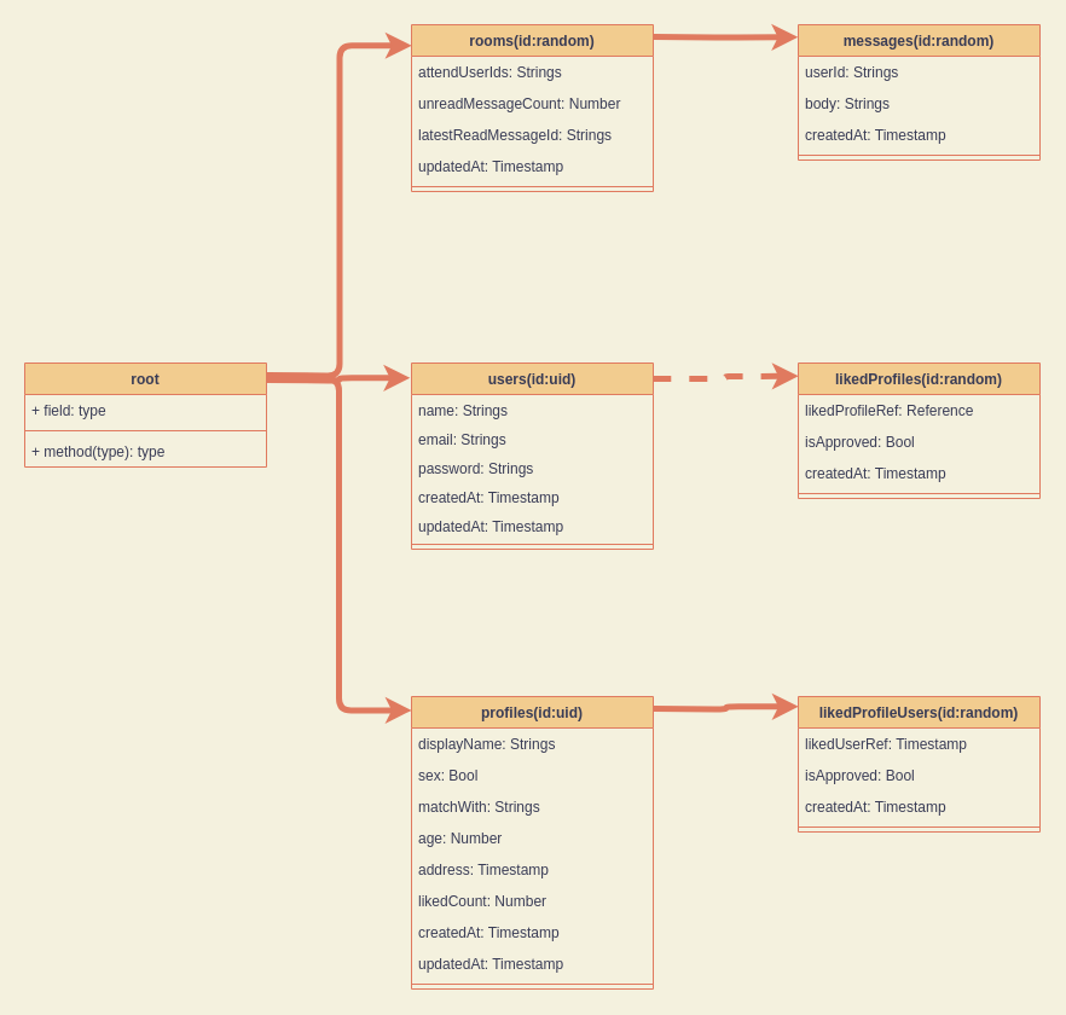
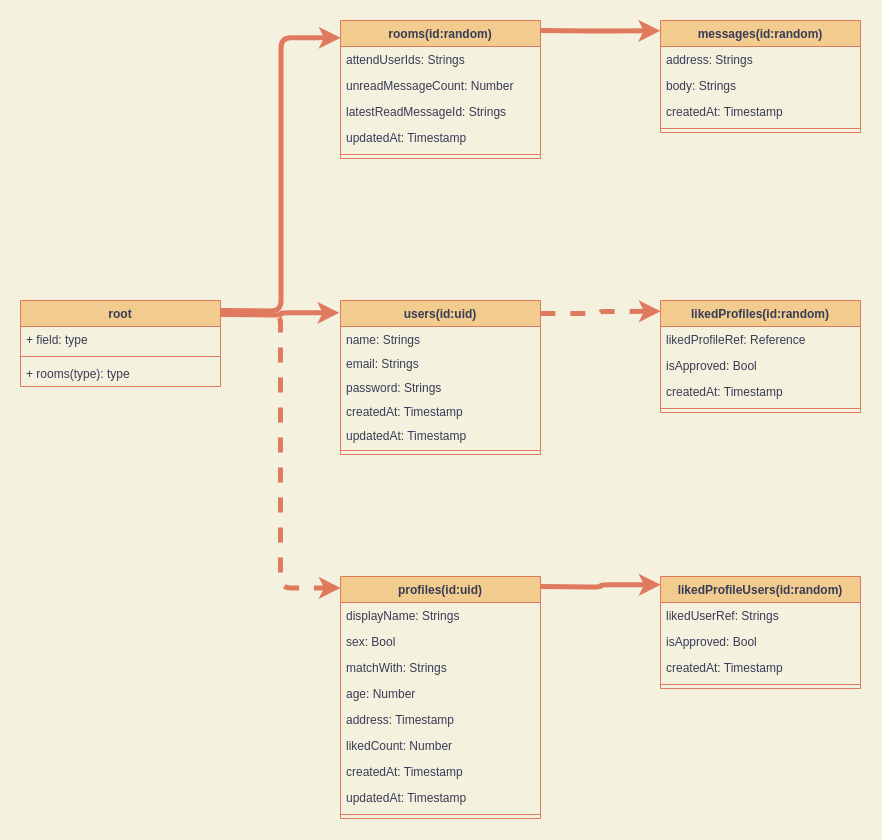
  <mxCell id="0" />
  <mxCell id="1" parent="0" />
  <mxCell id="2" style="edgeStyle=orthogonalEdgeStyle;rounded=1;orthogonalLoop=1;jettySize=auto;html=1;entryX=0.001;entryY=0.097;entryDx=0;entryDy=0;strokeColor=#E07A5F;fontColor=#393C56;labelBackgroundColor=#F4F1DE;strokeWidth=5;entryPerimeter=0;exitX=0.999;exitY=0.084;exitDx=0;exitDy=0;exitPerimeter=0;dashed=1;" parent="1" source="22" target="35" edge="1"><mxGeometry relative="1" as="geometry"><mxPoint x="540" y="316" as="sourcePoint" /></mxGeometry></mxCell>
  <mxCell id="3" style="edgeStyle=orthogonalEdgeStyle;rounded=1;orthogonalLoop=1;jettySize=auto;html=1;entryX=0.001;entryY=0.074;entryDx=0;entryDy=0;strokeColor=#E07A5F;fontColor=#393C56;labelBackgroundColor=#F4F1DE;strokeWidth=5;entryPerimeter=0;" parent="1" target="45" edge="1"><mxGeometry relative="1" as="geometry"><mxPoint x="540" y="586" as="sourcePoint" /></mxGeometry></mxCell>
  <mxCell id="4" style="edgeStyle=orthogonalEdgeStyle;orthogonalLoop=1;jettySize=auto;html=1;strokeColor=#E07A5F;fontColor=#393C56;labelBackgroundColor=#F4F1DE;strokeWidth=5;rounded=1;entryX=-0.001;entryY=0.092;entryDx=0;entryDy=0;entryPerimeter=0;" parent="1" target="40" edge="1"><mxGeometry relative="1" as="geometry"><mxPoint x="620" y="59" as="targetPoint" /><mxPoint x="540" y="30" as="sourcePoint" /></mxGeometry></mxCell>
  <mxCell id="5" style="edgeStyle=orthogonalEdgeStyle;rounded=1;sketch=0;orthogonalLoop=1;jettySize=auto;html=1;entryX=-0.006;entryY=0.08;entryDx=0;entryDy=0;entryPerimeter=0;strokeColor=#E07A5F;strokeWidth=5;fillColor=#F2CC8F;fontColor=#393C56;" parent="1" target="22" edge="1"><mxGeometry relative="1" as="geometry"><mxPoint x="220" y="314" as="sourcePoint" /></mxGeometry></mxCell>
  <mxCell id="6" style="edgeStyle=orthogonalEdgeStyle;rounded=1;sketch=0;orthogonalLoop=1;jettySize=auto;html=1;entryX=0.001;entryY=0.125;entryDx=0;entryDy=0;entryPerimeter=0;strokeColor=#E07A5F;strokeWidth=5;fillColor=#F2CC8F;fontColor=#393C56;" parent="1" target="29" edge="1"><mxGeometry relative="1" as="geometry"><mxPoint x="220" y="310" as="sourcePoint" /></mxGeometry></mxCell>
- <mxCell id="7" style="edgeStyle=orthogonalEdgeStyle;rounded=1;sketch=0;orthogonalLoop=1;jettySize=auto;html=1;entryX=0.001;entryY=0.047;entryDx=0;entryDy=0;entryPerimeter=0;strokeColor=#E07A5F;strokeWidth=5;fillColor=#F2CC8F;fontColor=#393C56;exitX=1.001;exitY=0.151;exitDx=0;exitDy=0;exitPerimeter=0;" parent="1" source="8" target="12" edge="1"><mxGeometry relative="1" as="geometry" /></mxCell>
+ <mxCell id="7" style="edgeStyle=orthogonalEdgeStyle;rounded=1;sketch=0;orthogonalLoop=1;jettySize=auto;html=1;entryX=0.001;entryY=0.047;entryDx=0;entryDy=0;entryPerimeter=0;strokeColor=#E07A5F;strokeWidth=5;fillColor=#F2CC8F;fontColor=#393C56;exitX=1.001;exitY=0.151;exitDx=0;exitDy=0;exitPerimeter=0;dashed=1;" parent="1" source="8" target="12" edge="1"><mxGeometry relative="1" as="geometry" /></mxCell>
  <mxCell id="8" value="root" style="swimlane;fontStyle=1;align=center;verticalAlign=top;childLayout=stackLayout;horizontal=1;startSize=26;horizontalStack=0;resizeParent=1;resizeParentMax=0;resizeLast=0;collapsible=1;marginBottom=0;fillColor=#F2CC8F;strokeColor=#E07A5F;fontColor=#393C56;" parent="1" vertex="1"><mxGeometry x="20" y="300" width="200" height="86" as="geometry" /></mxCell>
  <mxCell id="9" value="+ field: type" style="text;strokeColor=none;fillColor=none;align=left;verticalAlign=top;spacingLeft=4;spacingRight=4;overflow=hidden;rotatable=0;points=[[0,0.5],[1,0.5]];portConstraint=eastwest;fontColor=#393C56;" parent="8" vertex="1"><mxGeometry y="26" width="200" height="26" as="geometry" /></mxCell>
  <mxCell id="10" value="" style="line;strokeWidth=1;fillColor=none;align=left;verticalAlign=middle;spacingTop=-1;spacingLeft=3;spacingRight=3;rotatable=0;labelPosition=right;points=[];portConstraint=eastwest;strokeColor=#E07A5F;fontColor=#393C56;labelBackgroundColor=#F4F1DE;" parent="8" vertex="1"><mxGeometry y="52" width="200" height="8" as="geometry" /></mxCell>
- <mxCell id="11" value="+ method(type): type" style="text;strokeColor=none;fillColor=none;align=left;verticalAlign=top;spacingLeft=4;spacingRight=4;overflow=hidden;rotatable=0;points=[[0,0.5],[1,0.5]];portConstraint=eastwest;fontColor=#393C56;" parent="8" vertex="1"><mxGeometry y="60" width="200" height="26" as="geometry" /></mxCell>
+ <mxCell id="11" value="+ rooms(type): type" style="text;strokeColor=none;fillColor=none;align=left;verticalAlign=top;spacingLeft=4;spacingRight=4;overflow=hidden;rotatable=0;points=[[0,0.5],[1,0.5]];portConstraint=eastwest;fontColor=#393C56;" parent="8" vertex="1"><mxGeometry y="60" width="200" height="26" as="geometry" /></mxCell>
  <mxCell id="12" value="profiles(id:uid)" style="swimlane;fontStyle=1;align=center;verticalAlign=top;childLayout=stackLayout;horizontal=1;startSize=26;horizontalStack=0;resizeParent=1;resizeParentMax=0;resizeLast=0;collapsible=1;marginBottom=0;fillColor=#F2CC8F;strokeColor=#E07A5F;fontColor=#393C56;" parent="1" vertex="1"><mxGeometry x="340" y="576" width="200" height="242" as="geometry" /></mxCell>
  <mxCell id="13" value="displayName: Strings" style="text;strokeColor=none;fillColor=none;align=left;verticalAlign=top;spacingLeft=4;spacingRight=4;overflow=hidden;rotatable=0;points=[[0,0.5],[1,0.5]];portConstraint=eastwest;fontColor=#393C56;" parent="12" vertex="1"><mxGeometry y="26" width="200" height="26" as="geometry" /></mxCell>
  <mxCell id="14" value="sex: Bool" style="text;strokeColor=none;fillColor=none;align=left;verticalAlign=top;spacingLeft=4;spacingRight=4;overflow=hidden;rotatable=0;points=[[0,0.5],[1,0.5]];portConstraint=eastwest;fontColor=#393C56;" parent="12" vertex="1"><mxGeometry y="52" width="200" height="26" as="geometry" /></mxCell>
  <mxCell id="15" value="matchWith: Strings" style="text;strokeColor=none;fillColor=none;align=left;verticalAlign=top;spacingLeft=4;spacingRight=4;overflow=hidden;rotatable=0;points=[[0,0.5],[1,0.5]];portConstraint=eastwest;fontColor=#393C56;" parent="12" vertex="1"><mxGeometry y="78" width="200" height="26" as="geometry" /></mxCell>
  <mxCell id="16" value="age: Number" style="text;strokeColor=none;fillColor=none;align=left;verticalAlign=top;spacingLeft=4;spacingRight=4;overflow=hidden;rotatable=0;points=[[0,0.5],[1,0.5]];portConstraint=eastwest;fontColor=#393C56;" parent="12" vertex="1"><mxGeometry y="104" width="200" height="26" as="geometry" /></mxCell>
  <mxCell id="17" value="address: Timestamp" style="text;strokeColor=none;fillColor=none;align=left;verticalAlign=top;spacingLeft=4;spacingRight=4;overflow=hidden;rotatable=0;points=[[0,0.5],[1,0.5]];portConstraint=eastwest;fontColor=#393C56;" parent="12" vertex="1"><mxGeometry y="130" width="200" height="26" as="geometry" /></mxCell>
  <mxCell id="18" value="likedCount: Number" style="text;strokeColor=none;fillColor=none;align=left;verticalAlign=top;spacingLeft=4;spacingRight=4;overflow=hidden;rotatable=0;points=[[0,0.5],[1,0.5]];portConstraint=eastwest;fontColor=#393C56;" parent="12" vertex="1"><mxGeometry y="156" width="200" height="26" as="geometry" /></mxCell>
  <mxCell id="19" value="createdAt: Timestamp" style="text;strokeColor=none;fillColor=none;align=left;verticalAlign=top;spacingLeft=4;spacingRight=4;overflow=hidden;rotatable=0;points=[[0,0.5],[1,0.5]];portConstraint=eastwest;fontColor=#393C56;" parent="12" vertex="1"><mxGeometry y="182" width="200" height="26" as="geometry" /></mxCell>
  <mxCell id="20" value="updatedAt: Timestamp" style="text;strokeColor=none;fillColor=none;align=left;verticalAlign=top;spacingLeft=4;spacingRight=4;overflow=hidden;rotatable=0;points=[[0,0.5],[1,0.5]];portConstraint=eastwest;fontColor=#393C56;" parent="12" vertex="1"><mxGeometry y="208" width="200" height="26" as="geometry" /></mxCell>
  <mxCell id="21" value="" style="line;strokeWidth=1;fillColor=none;align=left;verticalAlign=middle;spacingTop=-1;spacingLeft=3;spacingRight=3;rotatable=0;labelPosition=right;points=[];portConstraint=eastwest;strokeColor=#E07A5F;fontColor=#393C56;labelBackgroundColor=#F4F1DE;" parent="12" vertex="1"><mxGeometry y="234" width="200" height="8" as="geometry" /></mxCell>
  <mxCell id="22" value="users(id:uid)" style="swimlane;fontStyle=1;align=center;verticalAlign=top;childLayout=stackLayout;horizontal=1;startSize=26;horizontalStack=0;resizeParent=1;resizeParentMax=0;resizeLast=0;collapsible=1;marginBottom=0;fillColor=#F2CC8F;strokeColor=#E07A5F;fontColor=#393C56;" parent="1" vertex="1"><mxGeometry x="340" y="300" width="200" height="154" as="geometry" /></mxCell>
  <mxCell id="23" value="name: Strings" style="text;align=left;verticalAlign=top;spacingLeft=4;spacingRight=4;overflow=hidden;rotatable=0;points=[[0,0.5],[1,0.5]];portConstraint=eastwest;fontColor=#393C56;" parent="22" vertex="1"><mxGeometry y="26" width="200" height="24" as="geometry" /></mxCell>
  <mxCell id="24" value="email: Strings" style="text;align=left;verticalAlign=top;spacingLeft=4;spacingRight=4;overflow=hidden;rotatable=0;points=[[0,0.5],[1,0.5]];portConstraint=eastwest;fontColor=#393C56;" parent="22" vertex="1"><mxGeometry y="50" width="200" height="24" as="geometry" /></mxCell>
  <mxCell id="25" value="password: Strings" style="text;align=left;verticalAlign=top;spacingLeft=4;spacingRight=4;overflow=hidden;rotatable=0;points=[[0,0.5],[1,0.5]];portConstraint=eastwest;fontColor=#393C56;" parent="22" vertex="1"><mxGeometry y="74" width="200" height="24" as="geometry" /></mxCell>
  <mxCell id="26" value="createdAt: Timestamp" style="text;align=left;verticalAlign=top;spacingLeft=4;spacingRight=4;overflow=hidden;rotatable=0;points=[[0,0.5],[1,0.5]];portConstraint=eastwest;fontColor=#393C56;" parent="22" vertex="1"><mxGeometry y="98" width="200" height="24" as="geometry" /></mxCell>
  <mxCell id="27" value="updatedAt: Timestamp" style="text;align=left;verticalAlign=top;spacingLeft=4;spacingRight=4;overflow=hidden;rotatable=0;points=[[0,0.5],[1,0.5]];portConstraint=eastwest;fontColor=#393C56;" parent="22" vertex="1"><mxGeometry y="122" width="200" height="24" as="geometry" /></mxCell>
  <mxCell id="28" value="" style="line;strokeWidth=1;fillColor=none;align=left;verticalAlign=middle;spacingTop=-1;spacingLeft=3;spacingRight=3;rotatable=0;labelPosition=right;points=[];portConstraint=eastwest;strokeColor=#E07A5F;fontColor=#393C56;labelBackgroundColor=#F4F1DE;" parent="22" vertex="1"><mxGeometry y="146" width="200" height="8" as="geometry" /></mxCell>
  <mxCell id="29" value="rooms(id:random)" style="swimlane;fontStyle=1;align=center;verticalAlign=top;childLayout=stackLayout;horizontal=1;startSize=26;horizontalStack=0;resizeParent=1;resizeParentMax=0;resizeLast=0;collapsible=1;marginBottom=0;fillColor=#F2CC8F;strokeColor=#E07A5F;fontColor=#393C56;" parent="1" vertex="1"><mxGeometry x="340" y="20" width="200" height="138" as="geometry" /></mxCell>
  <mxCell id="30" value="attendUserIds: Strings" style="text;strokeColor=none;fillColor=none;align=left;verticalAlign=top;spacingLeft=4;spacingRight=4;overflow=hidden;rotatable=0;points=[[0,0.5],[1,0.5]];portConstraint=eastwest;fontColor=#393C56;" parent="29" vertex="1"><mxGeometry y="26" width="200" height="26" as="geometry" /></mxCell>
  <mxCell id="31" value="unreadMessageCount: Number" style="text;strokeColor=none;fillColor=none;align=left;verticalAlign=top;spacingLeft=4;spacingRight=4;overflow=hidden;rotatable=0;points=[[0,0.5],[1,0.5]];portConstraint=eastwest;fontColor=#393C56;" vertex="1" parent="29"><mxGeometry y="52" width="200" height="26" as="geometry" /></mxCell>
  <mxCell id="32" value="latestReadMessageId: Strings" style="text;strokeColor=none;fillColor=none;align=left;verticalAlign=top;spacingLeft=4;spacingRight=4;overflow=hidden;rotatable=0;points=[[0,0.5],[1,0.5]];portConstraint=eastwest;fontColor=#393C56;" vertex="1" parent="29"><mxGeometry y="78" width="200" height="26" as="geometry" /></mxCell>
  <mxCell id="33" value="updatedAt: Timestamp" style="text;strokeColor=none;fillColor=none;align=left;verticalAlign=top;spacingLeft=4;spacingRight=4;overflow=hidden;rotatable=0;points=[[0,0.5],[1,0.5]];portConstraint=eastwest;fontColor=#393C56;" parent="29" vertex="1"><mxGeometry y="104" width="200" height="26" as="geometry" /></mxCell>
  <mxCell id="34" value="" style="line;strokeWidth=1;fillColor=none;align=left;verticalAlign=middle;spacingTop=-1;spacingLeft=3;spacingRight=3;rotatable=0;labelPosition=right;points=[];portConstraint=eastwest;strokeColor=#E07A5F;fontColor=#393C56;labelBackgroundColor=#F4F1DE;" parent="29" vertex="1"><mxGeometry y="130" width="200" height="8" as="geometry" /></mxCell>
  <mxCell id="35" value="likedProfiles(id:random)" style="swimlane;fontStyle=1;align=center;verticalAlign=top;childLayout=stackLayout;horizontal=1;startSize=26;horizontalStack=0;resizeParent=1;resizeParentMax=0;resizeLast=0;collapsible=1;marginBottom=0;fillColor=#F2CC8F;strokeColor=#E07A5F;fontColor=#393C56;" parent="1" vertex="1"><mxGeometry x="660" y="300" width="200" height="112" as="geometry" /></mxCell>
  <mxCell id="36" value="likedProfileRef: Reference" style="text;strokeColor=none;fillColor=none;align=left;verticalAlign=top;spacingLeft=4;spacingRight=4;overflow=hidden;rotatable=0;points=[[0,0.5],[1,0.5]];portConstraint=eastwest;fontColor=#393C56;" parent="35" vertex="1"><mxGeometry y="26" width="200" height="26" as="geometry" /></mxCell>
  <mxCell id="37" value="isApproved: Bool" style="text;strokeColor=none;fillColor=none;align=left;verticalAlign=top;spacingLeft=4;spacingRight=4;overflow=hidden;rotatable=0;points=[[0,0.5],[1,0.5]];portConstraint=eastwest;fontColor=#393C56;" parent="35" vertex="1"><mxGeometry y="52" width="200" height="26" as="geometry" /></mxCell>
  <mxCell id="38" value="createdAt: Timestamp" style="text;strokeColor=none;fillColor=none;align=left;verticalAlign=top;spacingLeft=4;spacingRight=4;overflow=hidden;rotatable=0;points=[[0,0.5],[1,0.5]];portConstraint=eastwest;fontColor=#393C56;" parent="35" vertex="1"><mxGeometry y="78" width="200" height="26" as="geometry" /></mxCell>
  <mxCell id="39" value="" style="line;strokeWidth=1;fillColor=none;align=left;verticalAlign=middle;spacingTop=-1;spacingLeft=3;spacingRight=3;rotatable=0;labelPosition=right;points=[];portConstraint=eastwest;strokeColor=#E07A5F;fontColor=#393C56;labelBackgroundColor=#F4F1DE;" parent="35" vertex="1"><mxGeometry y="104" width="200" height="8" as="geometry" /></mxCell>
  <mxCell id="40" value="messages(id:random)" style="swimlane;fontStyle=1;align=center;verticalAlign=top;childLayout=stackLayout;horizontal=1;startSize=26;horizontalStack=0;resizeParent=1;resizeParentMax=0;resizeLast=0;collapsible=1;marginBottom=0;fillColor=#F2CC8F;strokeColor=#E07A5F;fontColor=#393C56;" parent="1" vertex="1"><mxGeometry x="660" y="20" width="200" height="112" as="geometry" /></mxCell>
- <mxCell id="41" value="userId: Strings" style="text;strokeColor=none;fillColor=none;align=left;verticalAlign=top;spacingLeft=4;spacingRight=4;overflow=hidden;rotatable=0;points=[[0,0.5],[1,0.5]];portConstraint=eastwest;fontColor=#393C56;" parent="40" vertex="1"><mxGeometry y="26" width="200" height="26" as="geometry" /></mxCell>
+ <mxCell id="41" value="address: Strings" style="text;strokeColor=none;fillColor=none;align=left;verticalAlign=top;spacingLeft=4;spacingRight=4;overflow=hidden;rotatable=0;points=[[0,0.5],[1,0.5]];portConstraint=eastwest;fontColor=#393C56;" parent="40" vertex="1"><mxGeometry y="26" width="200" height="26" as="geometry" /></mxCell>
  <mxCell id="42" value="body: Strings" style="text;strokeColor=none;fillColor=none;align=left;verticalAlign=top;spacingLeft=4;spacingRight=4;overflow=hidden;rotatable=0;points=[[0,0.5],[1,0.5]];portConstraint=eastwest;fontColor=#393C56;" parent="40" vertex="1"><mxGeometry y="52" width="200" height="26" as="geometry" /></mxCell>
  <mxCell id="43" value="createdAt: Timestamp" style="text;strokeColor=none;fillColor=none;align=left;verticalAlign=top;spacingLeft=4;spacingRight=4;overflow=hidden;rotatable=0;points=[[0,0.5],[1,0.5]];portConstraint=eastwest;fontColor=#393C56;" parent="40" vertex="1"><mxGeometry y="78" width="200" height="26" as="geometry" /></mxCell>
  <mxCell id="44" value="" style="line;strokeWidth=1;fillColor=none;align=left;verticalAlign=middle;spacingTop=-1;spacingLeft=3;spacingRight=3;rotatable=0;labelPosition=right;points=[];portConstraint=eastwest;strokeColor=#E07A5F;fontColor=#393C56;labelBackgroundColor=#F4F1DE;" parent="40" vertex="1"><mxGeometry y="104" width="200" height="8" as="geometry" /></mxCell>
  <mxCell id="45" value="likedProfileUsers(id:random)" style="swimlane;fontStyle=1;align=center;verticalAlign=top;childLayout=stackLayout;horizontal=1;startSize=26;horizontalStack=0;resizeParent=1;resizeParentMax=0;resizeLast=0;collapsible=1;marginBottom=0;fillColor=#F2CC8F;strokeColor=#E07A5F;fontColor=#393C56;" parent="1" vertex="1"><mxGeometry x="660" y="576" width="200" height="112" as="geometry" /></mxCell>
- <mxCell id="46" value="likedUserRef: Timestamp" style="text;strokeColor=none;fillColor=none;align=left;verticalAlign=top;spacingLeft=4;spacingRight=4;overflow=hidden;rotatable=0;points=[[0,0.5],[1,0.5]];portConstraint=eastwest;fontColor=#393C56;" parent="45" vertex="1"><mxGeometry y="26" width="200" height="26" as="geometry" /></mxCell>
+ <mxCell id="46" value="likedUserRef: Strings" style="text;strokeColor=none;fillColor=none;align=left;verticalAlign=top;spacingLeft=4;spacingRight=4;overflow=hidden;rotatable=0;points=[[0,0.5],[1,0.5]];portConstraint=eastwest;fontColor=#393C56;" parent="45" vertex="1"><mxGeometry y="26" width="200" height="26" as="geometry" /></mxCell>
  <mxCell id="47" value="isApproved: Bool" style="text;strokeColor=none;fillColor=none;align=left;verticalAlign=top;spacingLeft=4;spacingRight=4;overflow=hidden;rotatable=0;points=[[0,0.5],[1,0.5]];portConstraint=eastwest;fontColor=#393C56;" parent="45" vertex="1"><mxGeometry y="52" width="200" height="26" as="geometry" /></mxCell>
  <mxCell id="48" value="createdAt: Timestamp" style="text;strokeColor=none;fillColor=none;align=left;verticalAlign=top;spacingLeft=4;spacingRight=4;overflow=hidden;rotatable=0;points=[[0,0.5],[1,0.5]];portConstraint=eastwest;fontColor=#393C56;" parent="45" vertex="1"><mxGeometry y="78" width="200" height="26" as="geometry" /></mxCell>
  <mxCell id="49" value="" style="line;strokeWidth=1;fillColor=none;align=left;verticalAlign=middle;spacingTop=-1;spacingLeft=3;spacingRight=3;rotatable=0;labelPosition=right;points=[];portConstraint=eastwest;strokeColor=#E07A5F;fontColor=#393C56;labelBackgroundColor=#F4F1DE;" parent="45" vertex="1"><mxGeometry y="104" width="200" height="8" as="geometry" /></mxCell>
